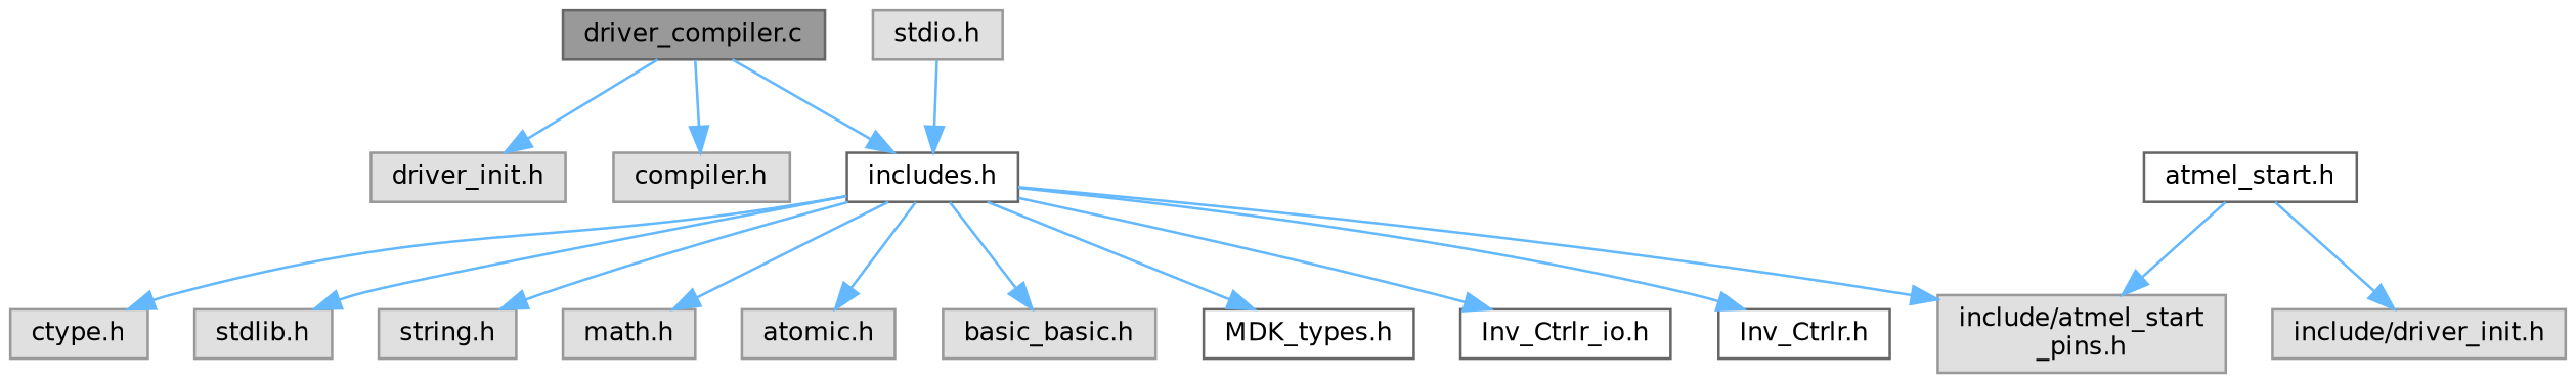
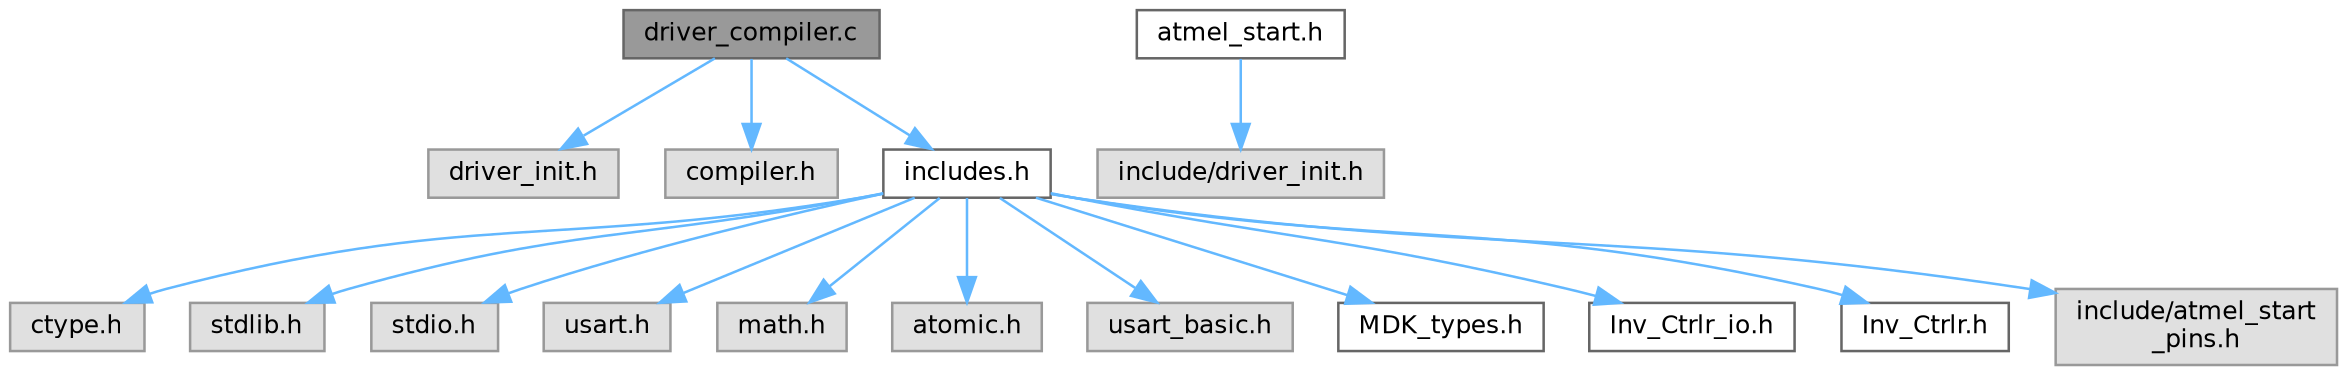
  digraph {
    node [color=grey60 fillcolor="#E0E0E0" fontname=Helvetica fontsize=10 shape=box style=filled]
    edge [color=steelblue1 fontname=Helvetica fontsize=10 labelfontname=Helvetica labelfontsize=10 style=solid]
    n1 [color=gray40 fillcolor=grey60 fontcolor=black height=0.2 label="driver_compiler.c" width=0.4]
    n2 [height=0.2 label="driver_init.h" width=0.4]
    n3 [height=0.2 label="compiler.h" width=0.4]
    n4 [color=grey40 fillcolor=white height=0.2 label="includes.h" width=0.4]
    n5 [height=0.2 label="ctype.h" width=0.4]
    n6 [height=0.2 label="stdlib.h" width=0.4]
    n7 [height=0.2 label="stdio.h" width=0.4]
-   n8 [height=0.2 label="string.h" width=0.4]
+   n8 [height=0.2 label="usart.h" width=0.4]
    n9 [height=0.2 label="math.h" width=0.4]
    n10 [height=0.2 label="atomic.h" width=0.4]
-   n11 [height=0.2 label="basic_basic.h" width=0.4]
+   n11 [height=0.2 label="usart_basic.h" width=0.4]
    n12 [color=grey40 fillcolor=white height=0.2 label="MDK_types.h" width=0.4]
    n13 [color=grey40 fillcolor=white height=0.2 label="Inv_Ctrlr_io.h" width=0.4]
    n14 [color=grey40 fillcolor=white height=0.2 label="Inv_Ctrlr.h" width=0.4]
    n15 [height=0.2 label="include/atmel_start\l_pins.h" width=0.4]
    n16 [color=grey40 fillcolor=white height=0.2 label="atmel_start.h" width=0.4]
    n17 [height=0.2 label="include/driver_init.h" width=0.4]
    n1 -> n2
    n1 -> n3
    n1 -> n4
    n4 -> n5
    n4 -> n6
-   n7 -> n4
+   n4 -> n7
    n4 -> n8
    n4 -> n9
    n4 -> n10
    n4 -> n11
    n4 -> n12
    n4 -> n13
    n4 -> n14
    n4 -> n15
-   n16 -> n15
    n16 -> n17
  }
